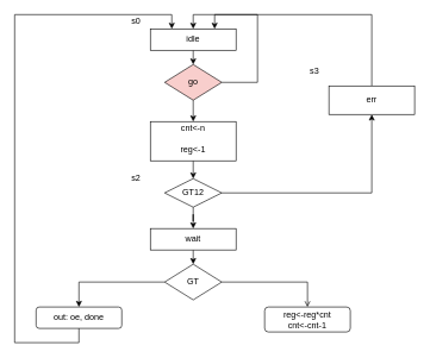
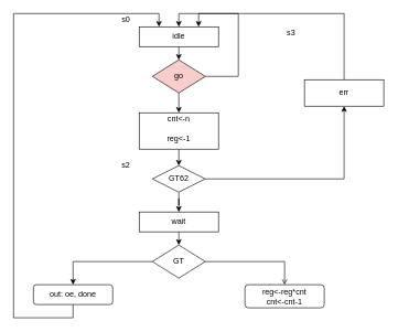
  <mxCell id="0" />
  <mxCell id="1" parent="0" />
  <mxCell id="2" style="edgeStyle=orthogonalEdgeStyle;rounded=0;orthogonalLoop=1;jettySize=auto;html=1;exitX=0.5;exitY=1;exitDx=0;exitDy=0;entryX=0.5;entryY=0;entryDx=0;entryDy=0;" edge="1" parent="1" source="4" target="11"><mxGeometry relative="1" as="geometry" /></mxCell>
  <mxCell id="3" style="edgeStyle=orthogonalEdgeStyle;rounded=0;orthogonalLoop=1;jettySize=auto;html=1;exitX=0.5;exitY=0;exitDx=0;exitDy=0;entryX=0.5;entryY=0;entryDx=0;entryDy=0;" edge="1" parent="1" source="21" target="4"><mxGeometry relative="1" as="geometry" /></mxCell>
  <mxCell id="4" value="idle" style="rounded=0;whiteSpace=wrap;html=1;" vertex="1" parent="1"><mxGeometry x="210" y="40" width="120" height="30" as="geometry" /></mxCell>
  <mxCell id="5" style="edgeStyle=orthogonalEdgeStyle;rounded=0;orthogonalLoop=1;jettySize=auto;html=1;exitX=0.5;exitY=1;exitDx=0;exitDy=0;entryX=0.5;entryY=0;entryDx=0;entryDy=0;" edge="1" parent="1" source="6" target="14"><mxGeometry relative="1" as="geometry" /></mxCell>
  <mxCell id="6" value="" style="rounded=0;whiteSpace=wrap;html=1;" vertex="1" parent="1"><mxGeometry x="210" y="170" width="120" height="55" as="geometry" /></mxCell>
  <mxCell id="7" style="edgeStyle=orthogonalEdgeStyle;rounded=0;orthogonalLoop=1;jettySize=auto;html=1;exitX=0.5;exitY=1;exitDx=0;exitDy=0;entryX=0.5;entryY=0;entryDx=0;entryDy=0;" edge="1" parent="1" source="8" target="16"><mxGeometry relative="1" as="geometry" /></mxCell>
  <mxCell id="8" value="wait" style="rounded=0;whiteSpace=wrap;html=1;" vertex="1" parent="1"><mxGeometry x="210" y="320" width="120" height="30" as="geometry" /></mxCell>
  <mxCell id="9" style="edgeStyle=orthogonalEdgeStyle;rounded=0;orthogonalLoop=1;jettySize=auto;html=1;exitX=0.5;exitY=1;exitDx=0;exitDy=0;entryX=0.5;entryY=0;entryDx=0;entryDy=0;" edge="1" parent="1" source="11" target="6"><mxGeometry relative="1" as="geometry" /></mxCell>
  <mxCell id="10" style="edgeStyle=orthogonalEdgeStyle;rounded=0;orthogonalLoop=1;jettySize=auto;html=1;exitX=1;exitY=0.5;exitDx=0;exitDy=0;entryX=0.75;entryY=0;entryDx=0;entryDy=0;" edge="1" parent="1" source="11" target="4"><mxGeometry relative="1" as="geometry"><Array as="points"><mxPoint x="360" y="115" /><mxPoint x="360" y="20" /><mxPoint x="300" y="20" /></Array></mxGeometry></mxCell>
  <mxCell id="11" value="go" style="rhombus;whiteSpace=wrap;html=1;fillColor=#f8cecc;" vertex="1" parent="1"><mxGeometry x="230" y="90" width="80" height="50" as="geometry" /></mxCell>
  <mxCell id="12" style="edgeStyle=orthogonalEdgeStyle;rounded=0;orthogonalLoop=1;jettySize=auto;html=1;exitX=0.5;exitY=1;exitDx=0;exitDy=0;" edge="1" parent="1" source="14" target="8"><mxGeometry relative="1" as="geometry" /></mxCell>
  <mxCell id="13" style="edgeStyle=orthogonalEdgeStyle;rounded=0;orthogonalLoop=1;jettySize=auto;html=1;exitX=1;exitY=0.5;exitDx=0;exitDy=0;" edge="1" parent="1" source="14" target="21"><mxGeometry relative="1" as="geometry"><mxPoint x="520" y="130" as="targetPoint" /></mxGeometry></mxCell>
- <mxCell id="14" value="GT12" style="rhombus;whiteSpace=wrap;html=1;" vertex="1" parent="1"><mxGeometry x="230" y="250" width="80" height="40" as="geometry" /></mxCell>
+ <mxCell id="14" value="GT62" style="rhombus;whiteSpace=wrap;html=1;" vertex="1" parent="1"><mxGeometry x="230" y="250" width="80" height="40" as="geometry" /></mxCell>
  <mxCell id="15" style="edgeStyle=orthogonalEdgeStyle;rounded=0;orthogonalLoop=1;jettySize=auto;html=1;exitX=1;exitY=0.5;exitDx=0;exitDy=0;entryX=0.5;entryY=0;entryDx=0;entryDy=0;endArrow=open;" edge="1" parent="1" source="16" target="20"><mxGeometry relative="1" as="geometry" /></mxCell>
  <mxCell id="16" value="GT" style="rhombus;whiteSpace=wrap;html=1;" vertex="1" parent="1"><mxGeometry x="230" y="370" width="80" height="50" as="geometry" /></mxCell>
  <mxCell id="17" style="edgeStyle=orthogonalEdgeStyle;rounded=0;orthogonalLoop=1;jettySize=auto;html=1;exitX=0;exitY=0.5;exitDx=0;exitDy=0;entryX=0.5;entryY=0;entryDx=0;entryDy=0;" edge="1" parent="1" source="16" target="19"><mxGeometry relative="1" as="geometry" /></mxCell>
  <mxCell id="18" style="edgeStyle=orthogonalEdgeStyle;rounded=0;orthogonalLoop=1;jettySize=auto;html=1;exitX=0.5;exitY=1;exitDx=0;exitDy=0;entryX=0.25;entryY=0;entryDx=0;entryDy=0;" edge="1" parent="1" source="19" target="4"><mxGeometry relative="1" as="geometry"><Array as="points"><mxPoint x="110" y="480" /><mxPoint x="20" y="480" /><mxPoint x="20" y="20" /><mxPoint x="240" y="20" /></Array></mxGeometry></mxCell>
  <mxCell id="19" value="out: oe, done" style="rounded=1;whiteSpace=wrap;html=1;" vertex="1" parent="1"><mxGeometry x="50" y="430" width="120" height="30" as="geometry" /></mxCell>
  <mxCell id="20" value="reg&amp;lt;-reg*cnt&lt;br&gt;cnt&amp;lt;-cnt-1" style="rounded=1;whiteSpace=wrap;html=1;" vertex="1" parent="1"><mxGeometry x="370" y="430" width="120" height="35" as="geometry" /></mxCell>
  <mxCell id="21" value="err" style="rounded=0;whiteSpace=wrap;html=1;" vertex="1" parent="1"><mxGeometry x="460" y="120" width="120" height="40" as="geometry" /></mxCell>
  <mxCell id="22" value="s0" style="text;html=1;strokeColor=none;fillColor=none;align=center;verticalAlign=middle;whiteSpace=wrap;rounded=0;" vertex="1" parent="1"><mxGeometry x="170" y="20" width="40" height="20" as="geometry" /></mxCell>
  <mxCell id="23" value="s2" style="text;html=1;strokeColor=none;fillColor=none;align=center;verticalAlign=middle;whiteSpace=wrap;rounded=0;" vertex="1" parent="1"><mxGeometry x="170" y="240" width="40" height="20" as="geometry" /></mxCell>
- <mxCell id="24" value="s3" style="text;html=1;strokeColor=none;fillColor=none;align=center;verticalAlign=middle;whiteSpace=wrap;rounded=0;" vertex="1" parent="1"><mxGeometry x="420" y="90" width="40" height="20" as="geometry" /></mxCell>
+ <mxCell id="24" value="s3" style="text;html=1;strokeColor=none;fillColor=none;align=center;verticalAlign=middle;whiteSpace=wrap;rounded=0;" vertex="1" parent="1"><mxGeometry x="420" y="40" width="40" height="20" as="geometry" /></mxCell>
  <mxCell id="25" value="cnt&amp;lt;-n" style="text;html=1;strokeColor=none;fillColor=none;align=center;verticalAlign=middle;whiteSpace=wrap;rounded=0;" vertex="1" parent="1"><mxGeometry x="250" y="170" width="40" height="20" as="geometry" /></mxCell>
  <mxCell id="26" value="reg&amp;lt;-1" style="text;html=1;strokeColor=none;fillColor=none;align=center;verticalAlign=middle;whiteSpace=wrap;rounded=0;" vertex="1" parent="1"><mxGeometry x="250" y="200" width="40" height="20" as="geometry" /></mxCell>
